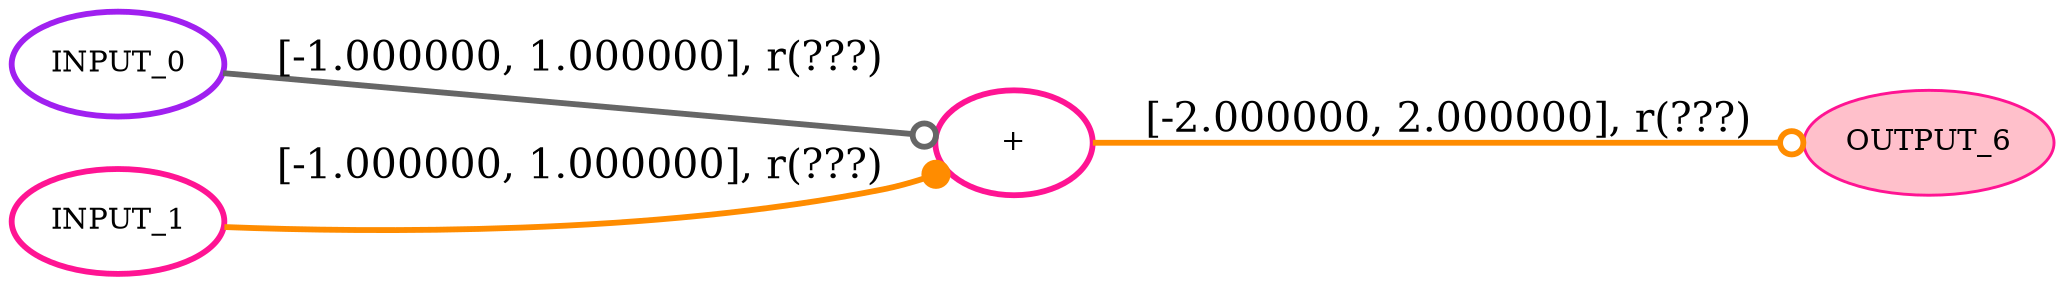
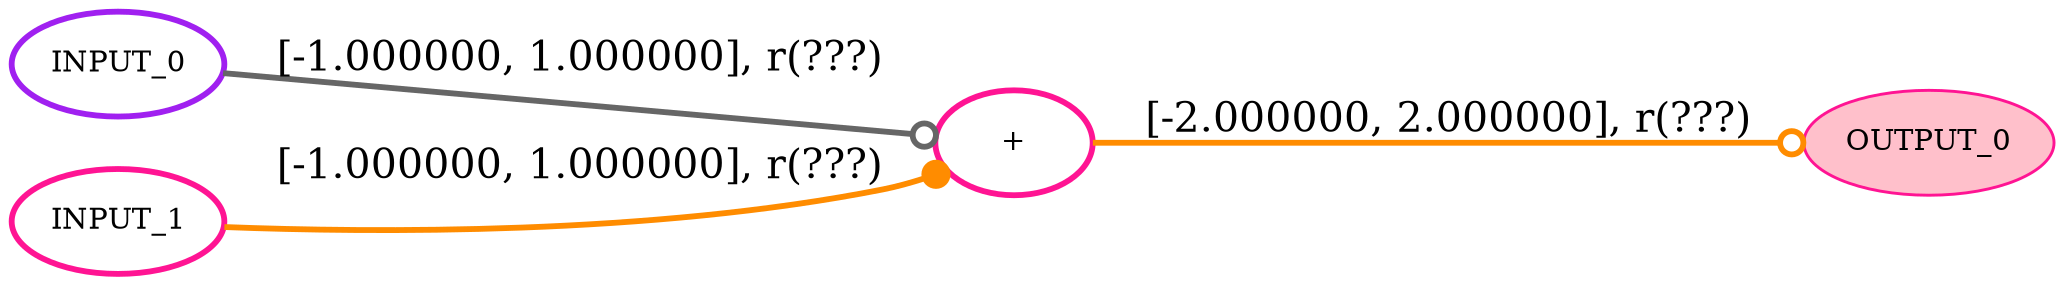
  strict digraph {
    rankdir=LR
    node [color=deeppink fontsize=10 shape=ellipse style=bold]
    edge [color=darkorange style=bold arrowhead=odot]
    n1 [label="+"]
-   OUTPUT_0 [fillcolor=pink style=filled label=OUTPUT_6 shape=""]
+   OUTPUT_0 [fillcolor=pink style=filled shape=""]
    n3 [color=purple label=INPUT_0]
    n4 [label=INPUT_1]
    n1 -> OUTPUT_0 [label="[-2.000000, 2.000000], r(???)"]
    n3 -> n1 [color=gray40 label="[-1.000000, 1.000000], r(???)"]
    n4 -> n1 [label="[-1.000000, 1.000000], r(???)" arrowhead=dot]
  }
